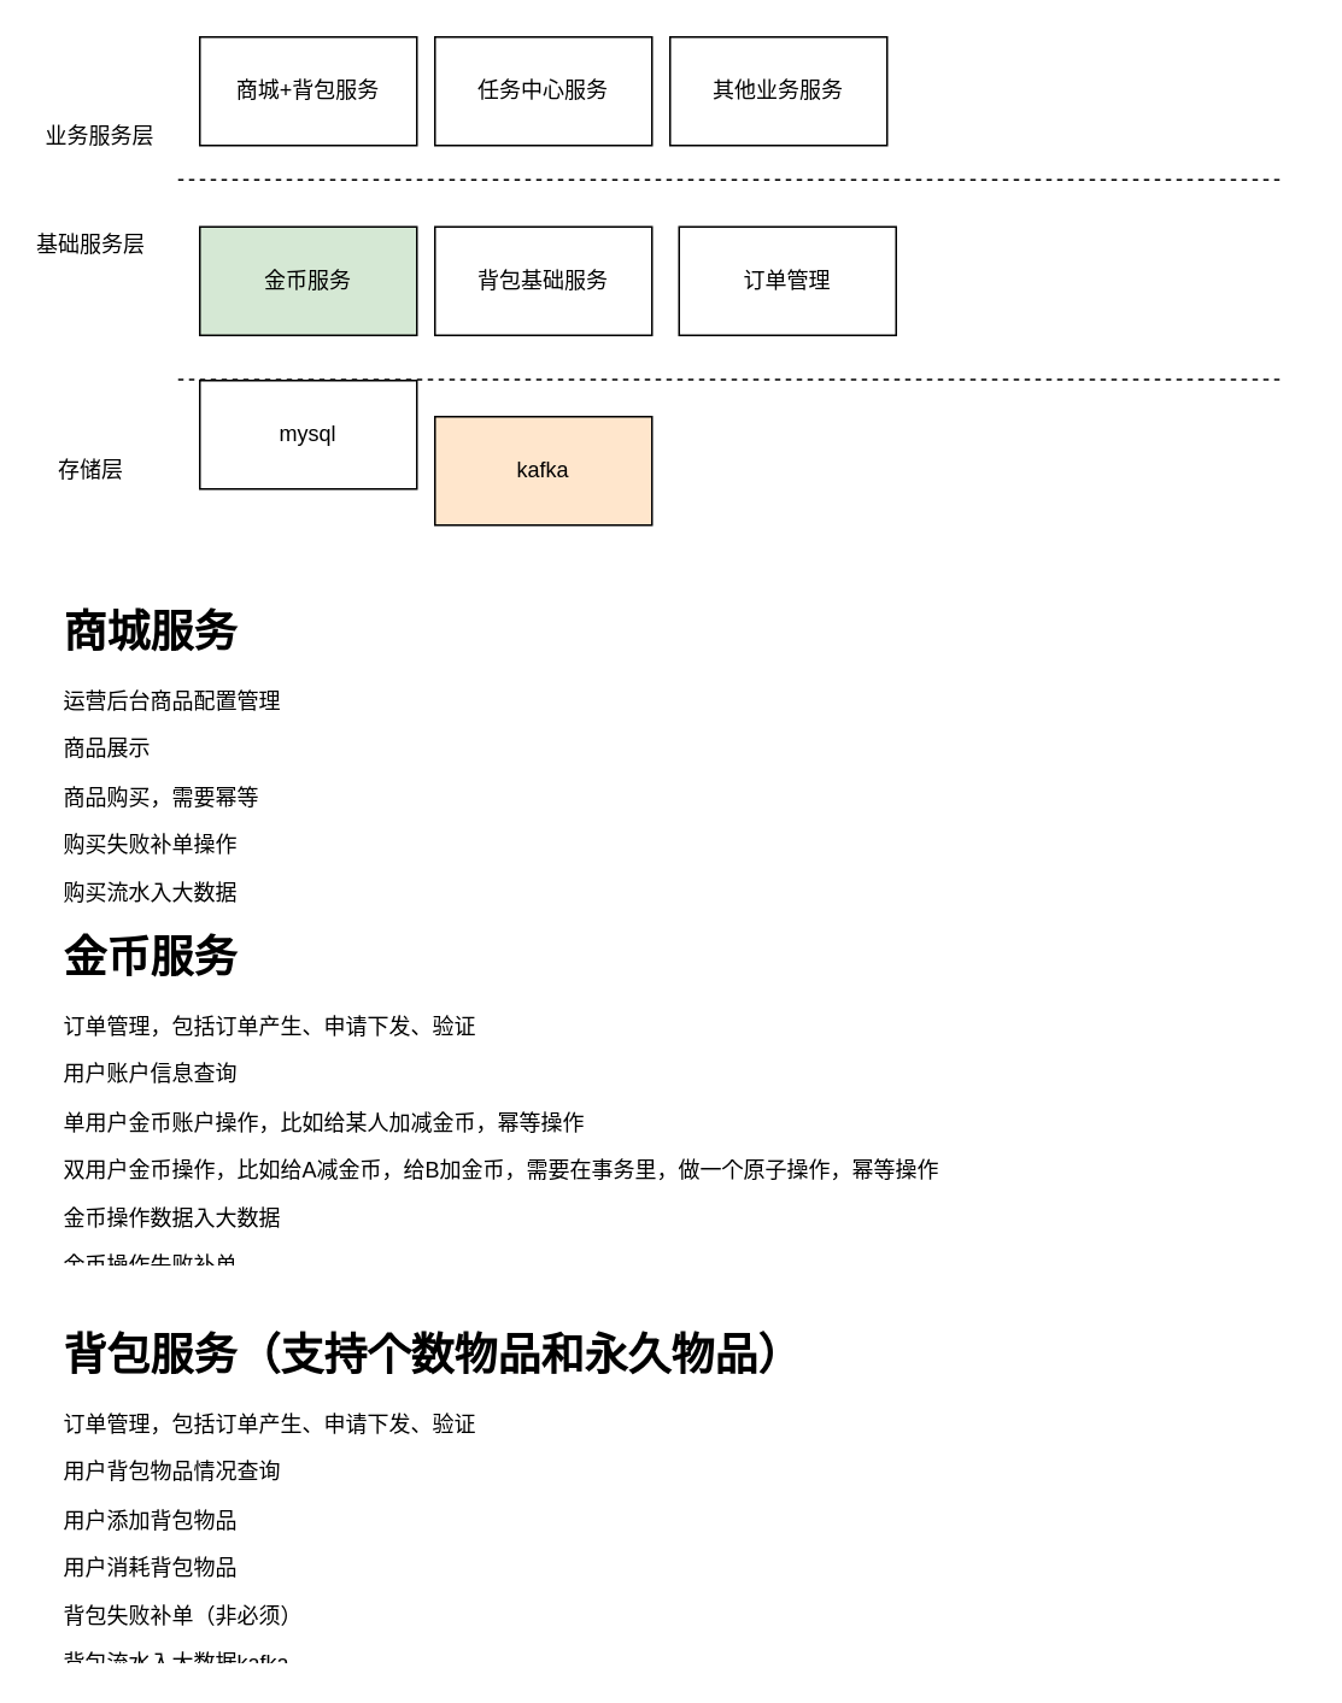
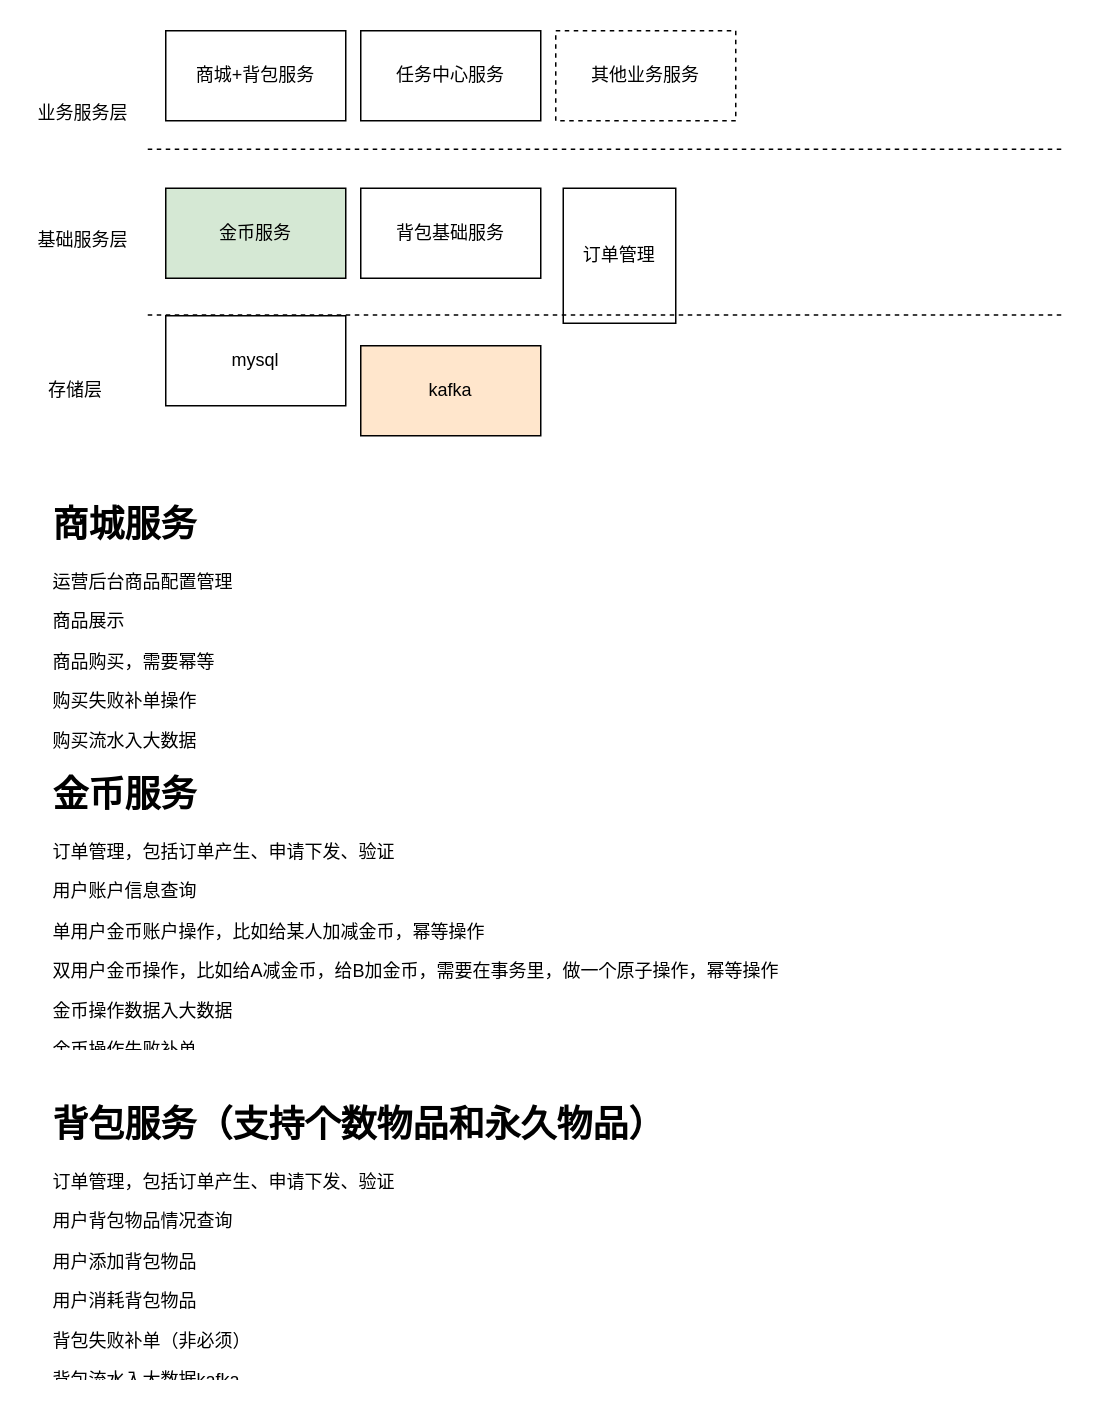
  <mxCell id="0" />
  <mxCell id="1" parent="0" />
  <mxCell id="2" value="商城+背包服务" style="rounded=0;whiteSpace=wrap;html=1;" vertex="1" parent="1"><mxGeometry x="110" y="20" width="120" height="60" as="geometry" /></mxCell>
  <mxCell id="3" value="任务中心服务" style="rounded=0;whiteSpace=wrap;html=1;" vertex="1" parent="1"><mxGeometry x="240" y="20" width="120" height="60" as="geometry" /></mxCell>
- <mxCell id="4" value="订单管理" style="rounded=0;whiteSpace=wrap;html=1;" vertex="1" parent="1"><mxGeometry x="375" y="125" width="120" height="60" as="geometry" /></mxCell>
+ <mxCell id="4" value="订单管理" style="rounded=0;whiteSpace=wrap;html=1;" vertex="1" parent="1"><mxGeometry x="375" y="125" width="75" height="90" as="geometry" /></mxCell>
  <mxCell id="5" value="kafka" style="rounded=0;whiteSpace=wrap;html=1;fillColor=#ffe6cc;" vertex="1" parent="1"><mxGeometry x="240" y="230" width="120" height="60" as="geometry" /></mxCell>
  <mxCell id="6" value="mysql" style="rounded=0;whiteSpace=wrap;html=1;" vertex="1" parent="1"><mxGeometry x="110" y="210" width="120" height="60" as="geometry" /></mxCell>
- <mxCell id="7" value="其他业务服务" style="rounded=0;whiteSpace=wrap;html=1;" vertex="1" parent="1"><mxGeometry x="370" y="20" width="120" height="60" as="geometry" /></mxCell>
+ <mxCell id="7" value="其他业务服务" style="rounded=0;whiteSpace=wrap;html=1;dashed=1;" vertex="1" parent="1"><mxGeometry x="370" y="20" width="120" height="60" as="geometry" /></mxCell>
  <mxCell id="8" value="" style="endArrow=none;dashed=1;html=1;" edge="1" parent="1"><mxGeometry width="50" height="50" relative="1" as="geometry"><mxPoint x="98" y="99" as="sourcePoint" /><mxPoint x="708" y="99" as="targetPoint" /></mxGeometry></mxCell>
  <mxCell id="9" value="" style="endArrow=none;dashed=1;html=1;" edge="1" parent="1"><mxGeometry width="50" height="50" relative="1" as="geometry"><mxPoint x="98" y="209.5" as="sourcePoint" /><mxPoint x="708" y="209.5" as="targetPoint" /></mxGeometry></mxCell>
  <mxCell id="10" value="业务服务层" style="text;html=1;strokeColor=none;fillColor=none;align=center;verticalAlign=middle;whiteSpace=wrap;rounded=0;" vertex="1" parent="1"><mxGeometry x="20" y="65" width="70" height="20" as="geometry" /></mxCell>
- <mxCell id="11" value="基础服务层" style="text;html=1;strokeColor=none;fillColor=none;align=center;verticalAlign=middle;whiteSpace=wrap;rounded=0;" vertex="1" parent="1"><mxGeometry x="15" y="125" width="70" height="20" as="geometry" /></mxCell>
+ <mxCell id="11" value="基础服务层" style="text;html=1;strokeColor=none;fillColor=none;align=center;verticalAlign=middle;whiteSpace=wrap;rounded=0;" vertex="1" parent="1"><mxGeometry x="20" y="150" width="70" height="20" as="geometry" /></mxCell>
  <mxCell id="12" value="存储层" style="text;html=1;strokeColor=none;fillColor=none;align=center;verticalAlign=middle;whiteSpace=wrap;rounded=0;" vertex="1" parent="1"><mxGeometry x="30" y="250" width="40" height="20" as="geometry" /></mxCell>
  <mxCell id="13" value="金币服务" style="rounded=0;whiteSpace=wrap;html=1;fillColor=#d5e8d4;" vertex="1" parent="1"><mxGeometry x="110" y="125" width="120" height="60" as="geometry" /></mxCell>
  <mxCell id="14" value="背包基础服务" style="rounded=0;whiteSpace=wrap;html=1;" vertex="1" parent="1"><mxGeometry x="240" y="125" width="120" height="60" as="geometry" /></mxCell>
  <mxCell id="15" value="&lt;h1&gt;商城服务&lt;/h1&gt;&lt;p&gt;运营后台商品配置管理&lt;/p&gt;&lt;p&gt;商品展示&lt;/p&gt;&lt;p&gt;&lt;span&gt;商品购买，需要幂等&lt;/span&gt;&lt;br&gt;&lt;/p&gt;&lt;p&gt;购买失败补单操作&lt;/p&gt;&lt;p&gt;购买流水入大数据&lt;/p&gt;" style="text;html=1;strokeColor=none;fillColor=none;spacing=5;spacingTop=-20;whiteSpace=wrap;overflow=hidden;rounded=0;" vertex="1" parent="1"><mxGeometry x="30" y="330" width="690" height="180" as="geometry" /></mxCell>
  <mxCell id="16" value="&lt;h1&gt;金币服务&lt;/h1&gt;&lt;p&gt;订单管理，包括订单产生、申请下发、验证&lt;/p&gt;&lt;p&gt;用户账户信息查询&lt;/p&gt;&lt;p&gt;单用户金币账户操作，比如给某人加减金币，幂等操作&lt;/p&gt;&lt;p&gt;&lt;span&gt;双用户金币操作，比如给A减金币，给B加金币，需要在事务里，做一个原子操作，幂等操作&amp;nbsp;&lt;/span&gt;&lt;/p&gt;&lt;p&gt;金币操作数据入大数据&lt;/p&gt;&lt;p&gt;金币操作失败补单&lt;/p&gt;" style="text;html=1;strokeColor=none;fillColor=none;spacing=5;spacingTop=-20;whiteSpace=wrap;overflow=hidden;rounded=0;" vertex="1" parent="1"><mxGeometry x="30" y="510" width="690" height="190" as="geometry" /></mxCell>
  <mxCell id="17" value="&lt;h1&gt;背包服务（支持个数物品和永久物品）&lt;/h1&gt;&lt;p&gt;订单管理，包括订单产生、申请下发、验证&lt;/p&gt;&lt;p&gt;用户背包物品情况查询&lt;/p&gt;&lt;p&gt;用户添加背包物品&lt;/p&gt;&lt;p&gt;用户消耗背包物品&lt;/p&gt;&lt;p&gt;背包失败补单（非必须）&lt;/p&gt;&lt;p&gt;背包流水入大数据kafka&lt;/p&gt;&lt;p&gt;&lt;br&gt;&lt;/p&gt;&lt;p&gt;&lt;br&gt;&lt;/p&gt;&lt;p&gt;&lt;br&gt;&lt;/p&gt;&lt;p&gt;&lt;br&gt;&lt;/p&gt;&lt;p&gt;&lt;br&gt;&lt;/p&gt;" style="text;html=1;strokeColor=none;fillColor=none;spacing=5;spacingTop=-20;whiteSpace=wrap;overflow=hidden;rounded=0;" vertex="1" parent="1"><mxGeometry x="30" y="730" width="690" height="190" as="geometry" /></mxCell>
